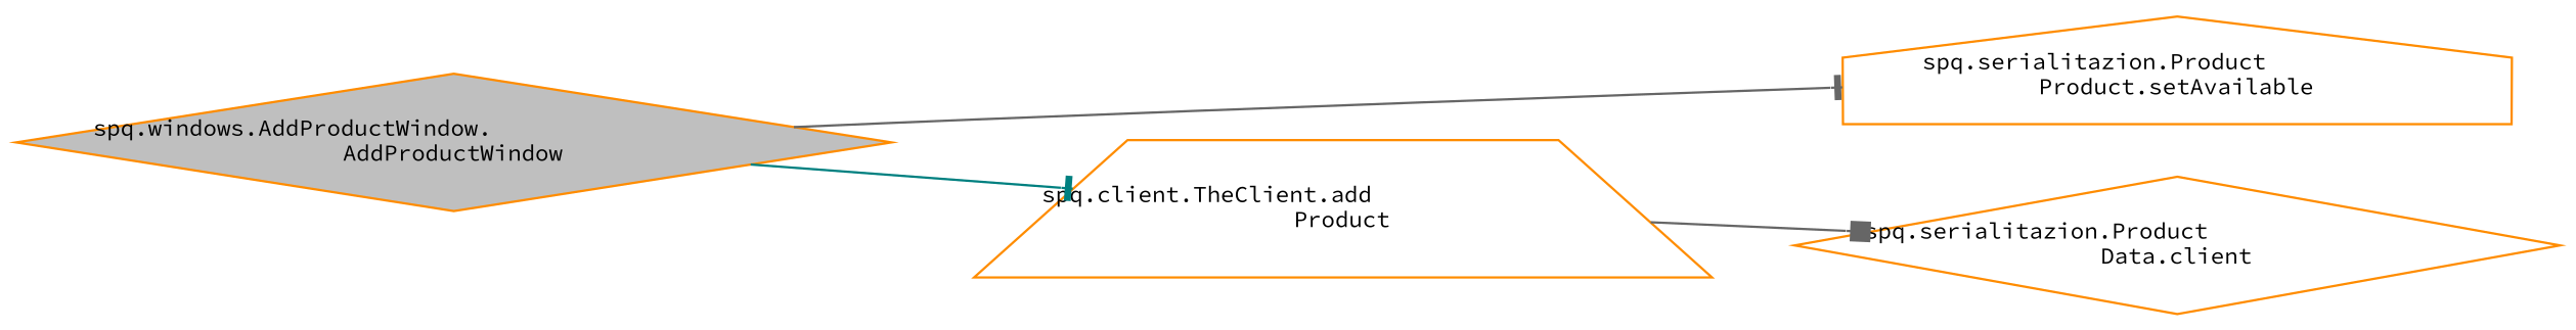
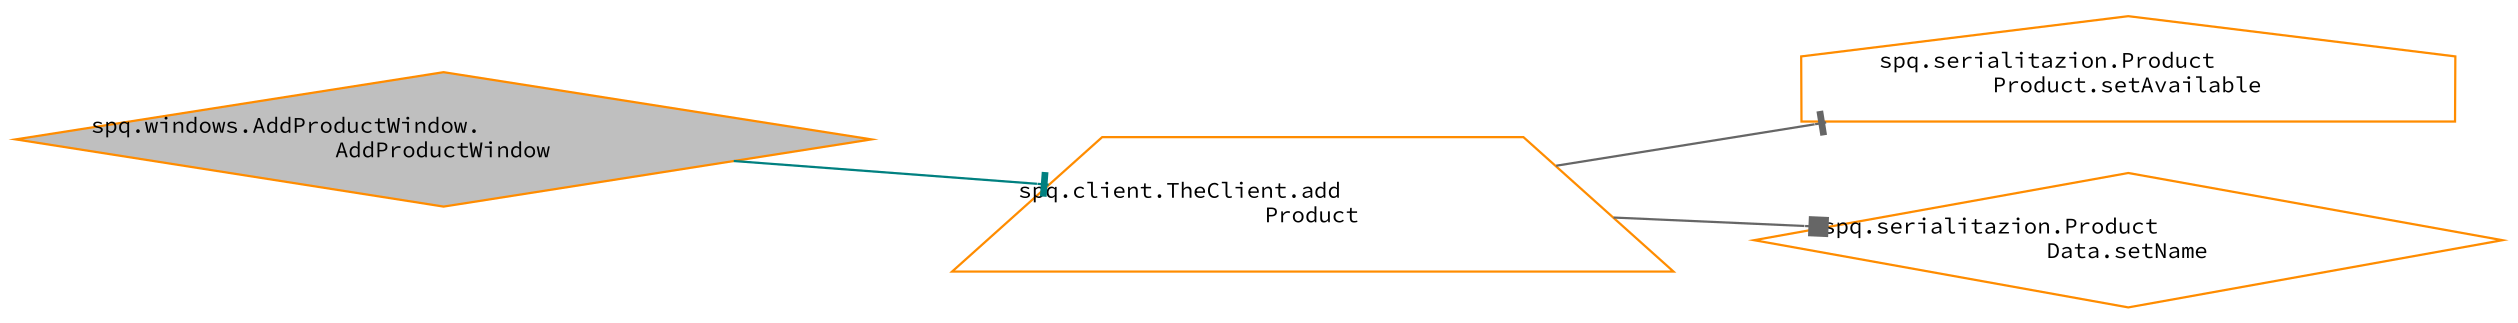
  digraph {
    fontname="Source Code Pro"
    rankdir=LR
    node [color=darkorange fillcolor=white fontname="Source Code Pro" fontsize=10 shape=diamond style=filled]
    edge [arrowhead=tee color=gray40 fontname="Source Code Pro" fontsize=10 labelfontname=Helvetica labelfontsize=10 style=solid]
    n1 [fillcolor=grey75 fontcolor=black height=0.2 label="spq.windows.AddProductWindow.\lAddProductWindow" width=0.4]
    n2 [height=0.2 label="spq.client.TheClient.add\lProduct" shape=trapezium width=0.4]
    n3 [height=0.2 label="spq.serialitazion.Product\lProduct.setAvailable" shape=house width=0.4]
-   n4 [height=0.2 label="spq.serialitazion.Product\lData.client" width=0.4]
+   n4 [height=0.2 label="spq.serialitazion.Product\lData.setName" width=0.4]
    n1 -> n2 [color=teal]
-   n1 -> n3
+   n2 -> n3
    n2 -> n4 [arrowhead=box]
  }
